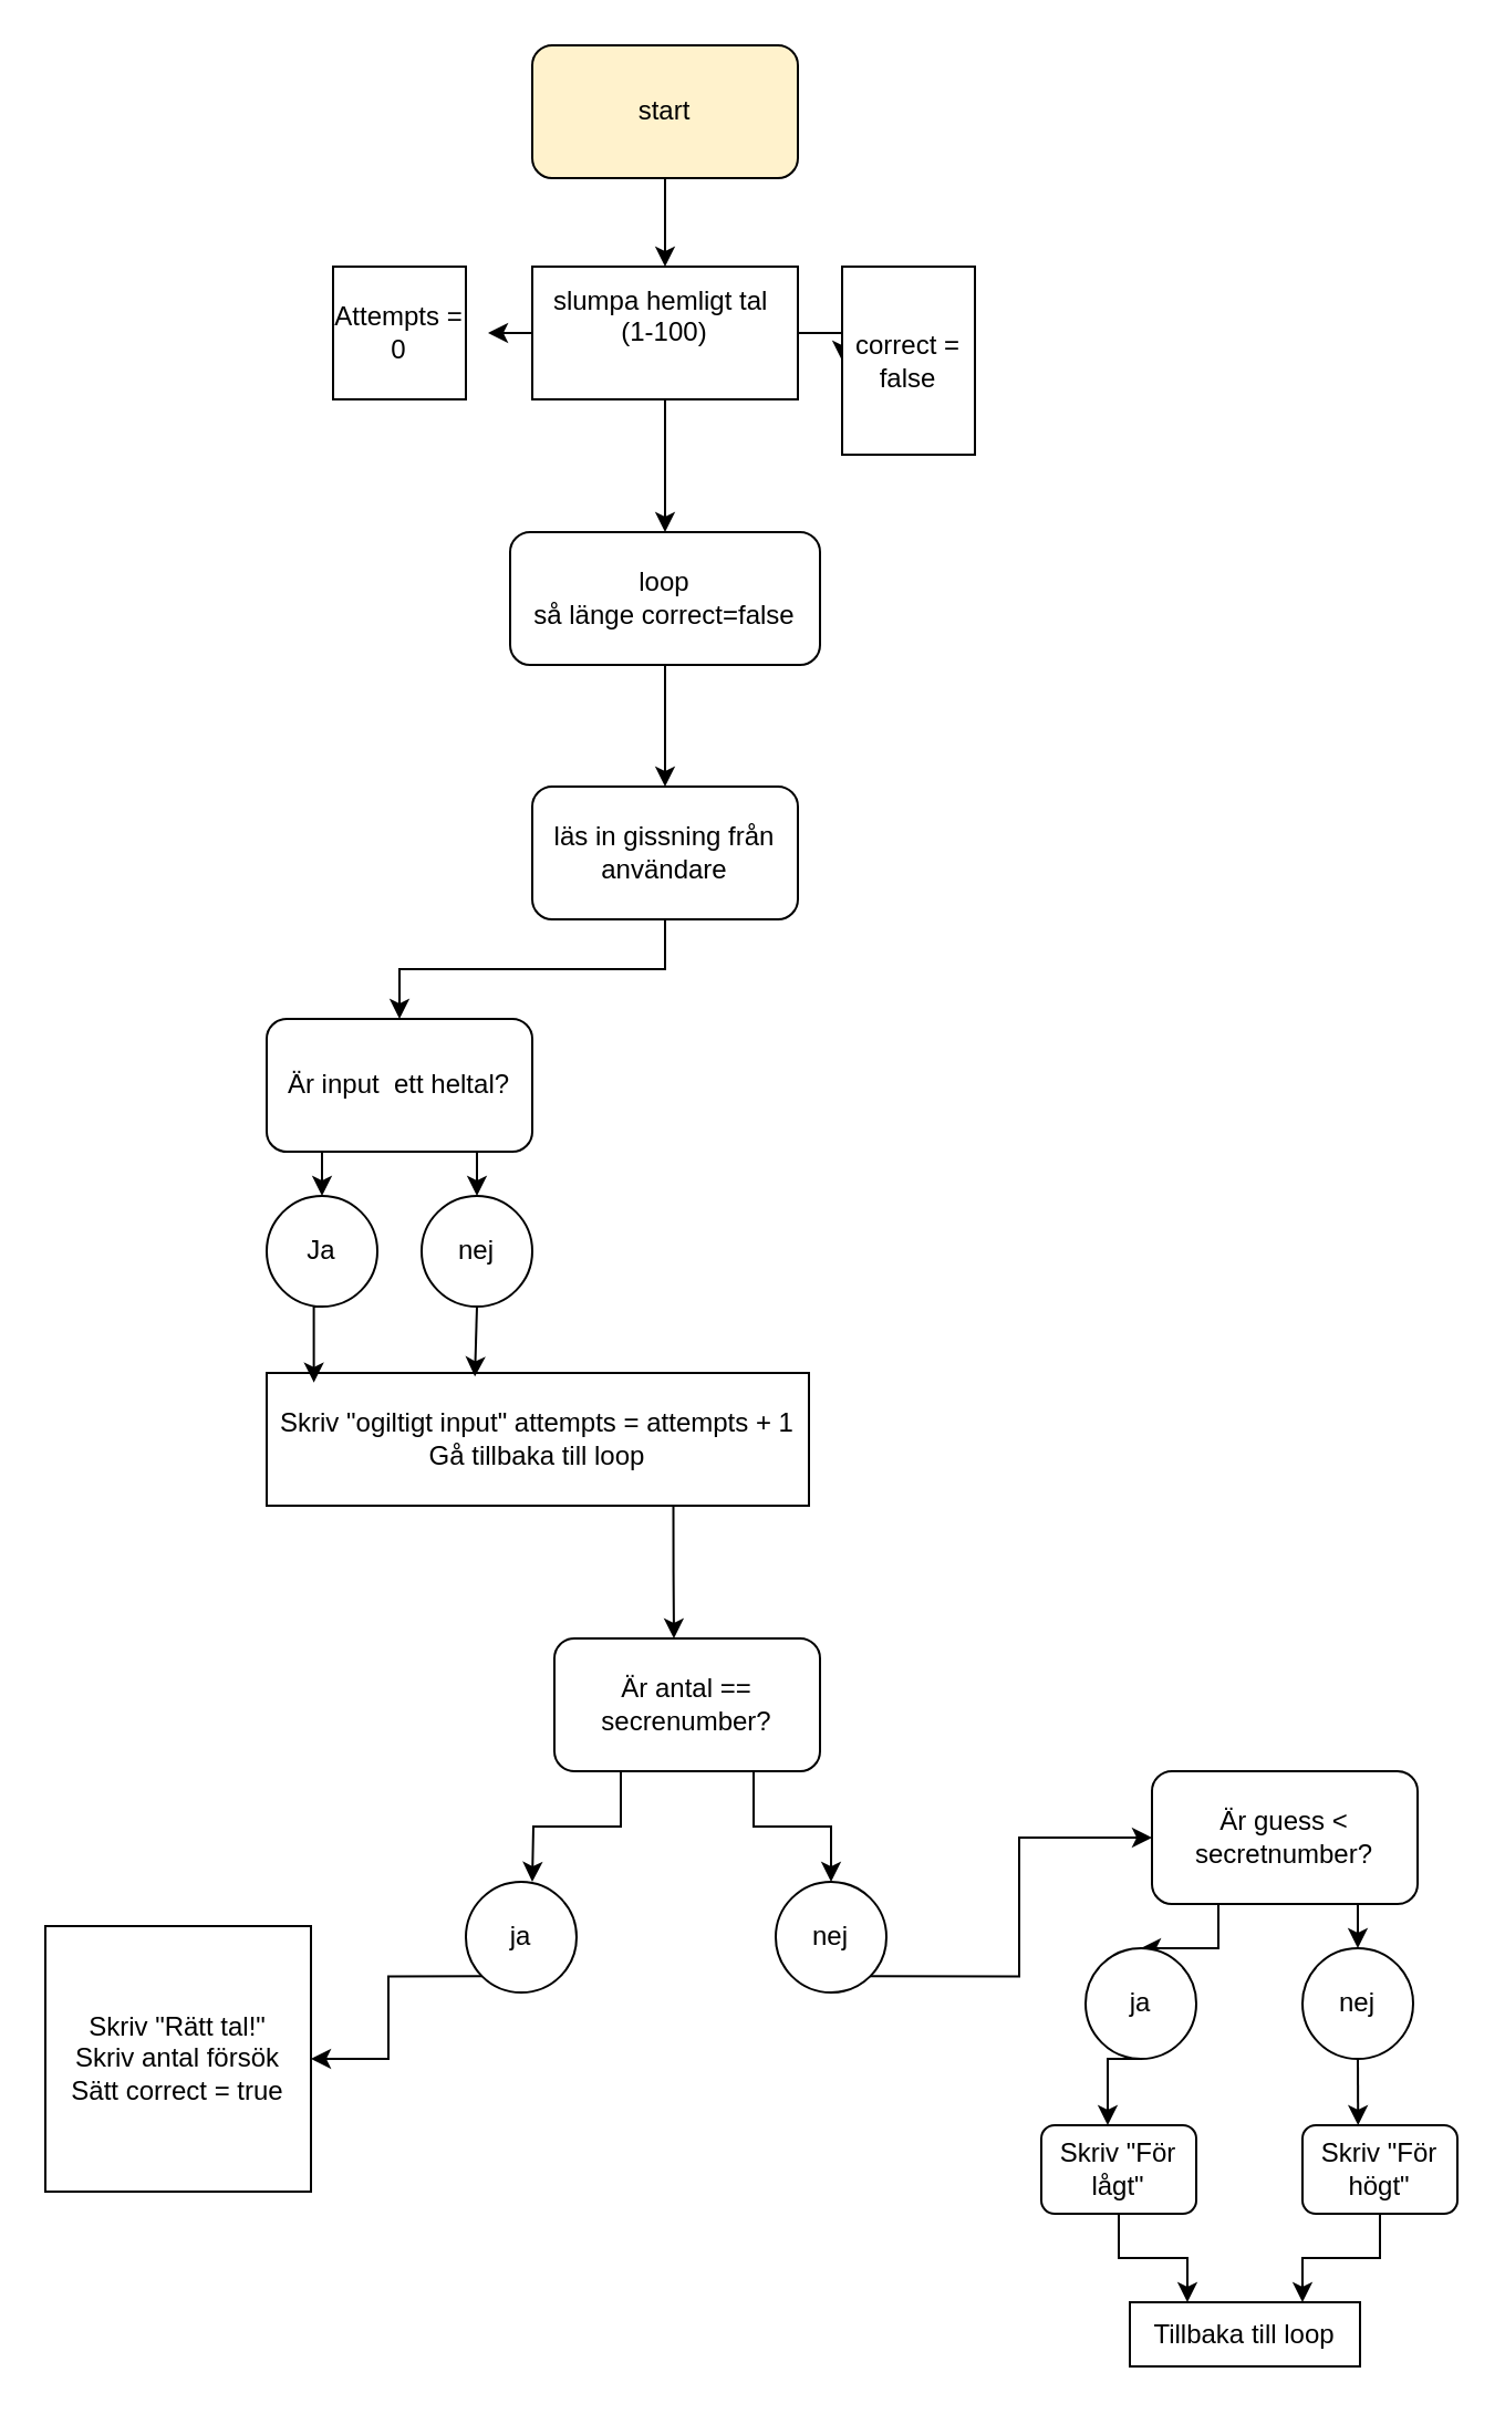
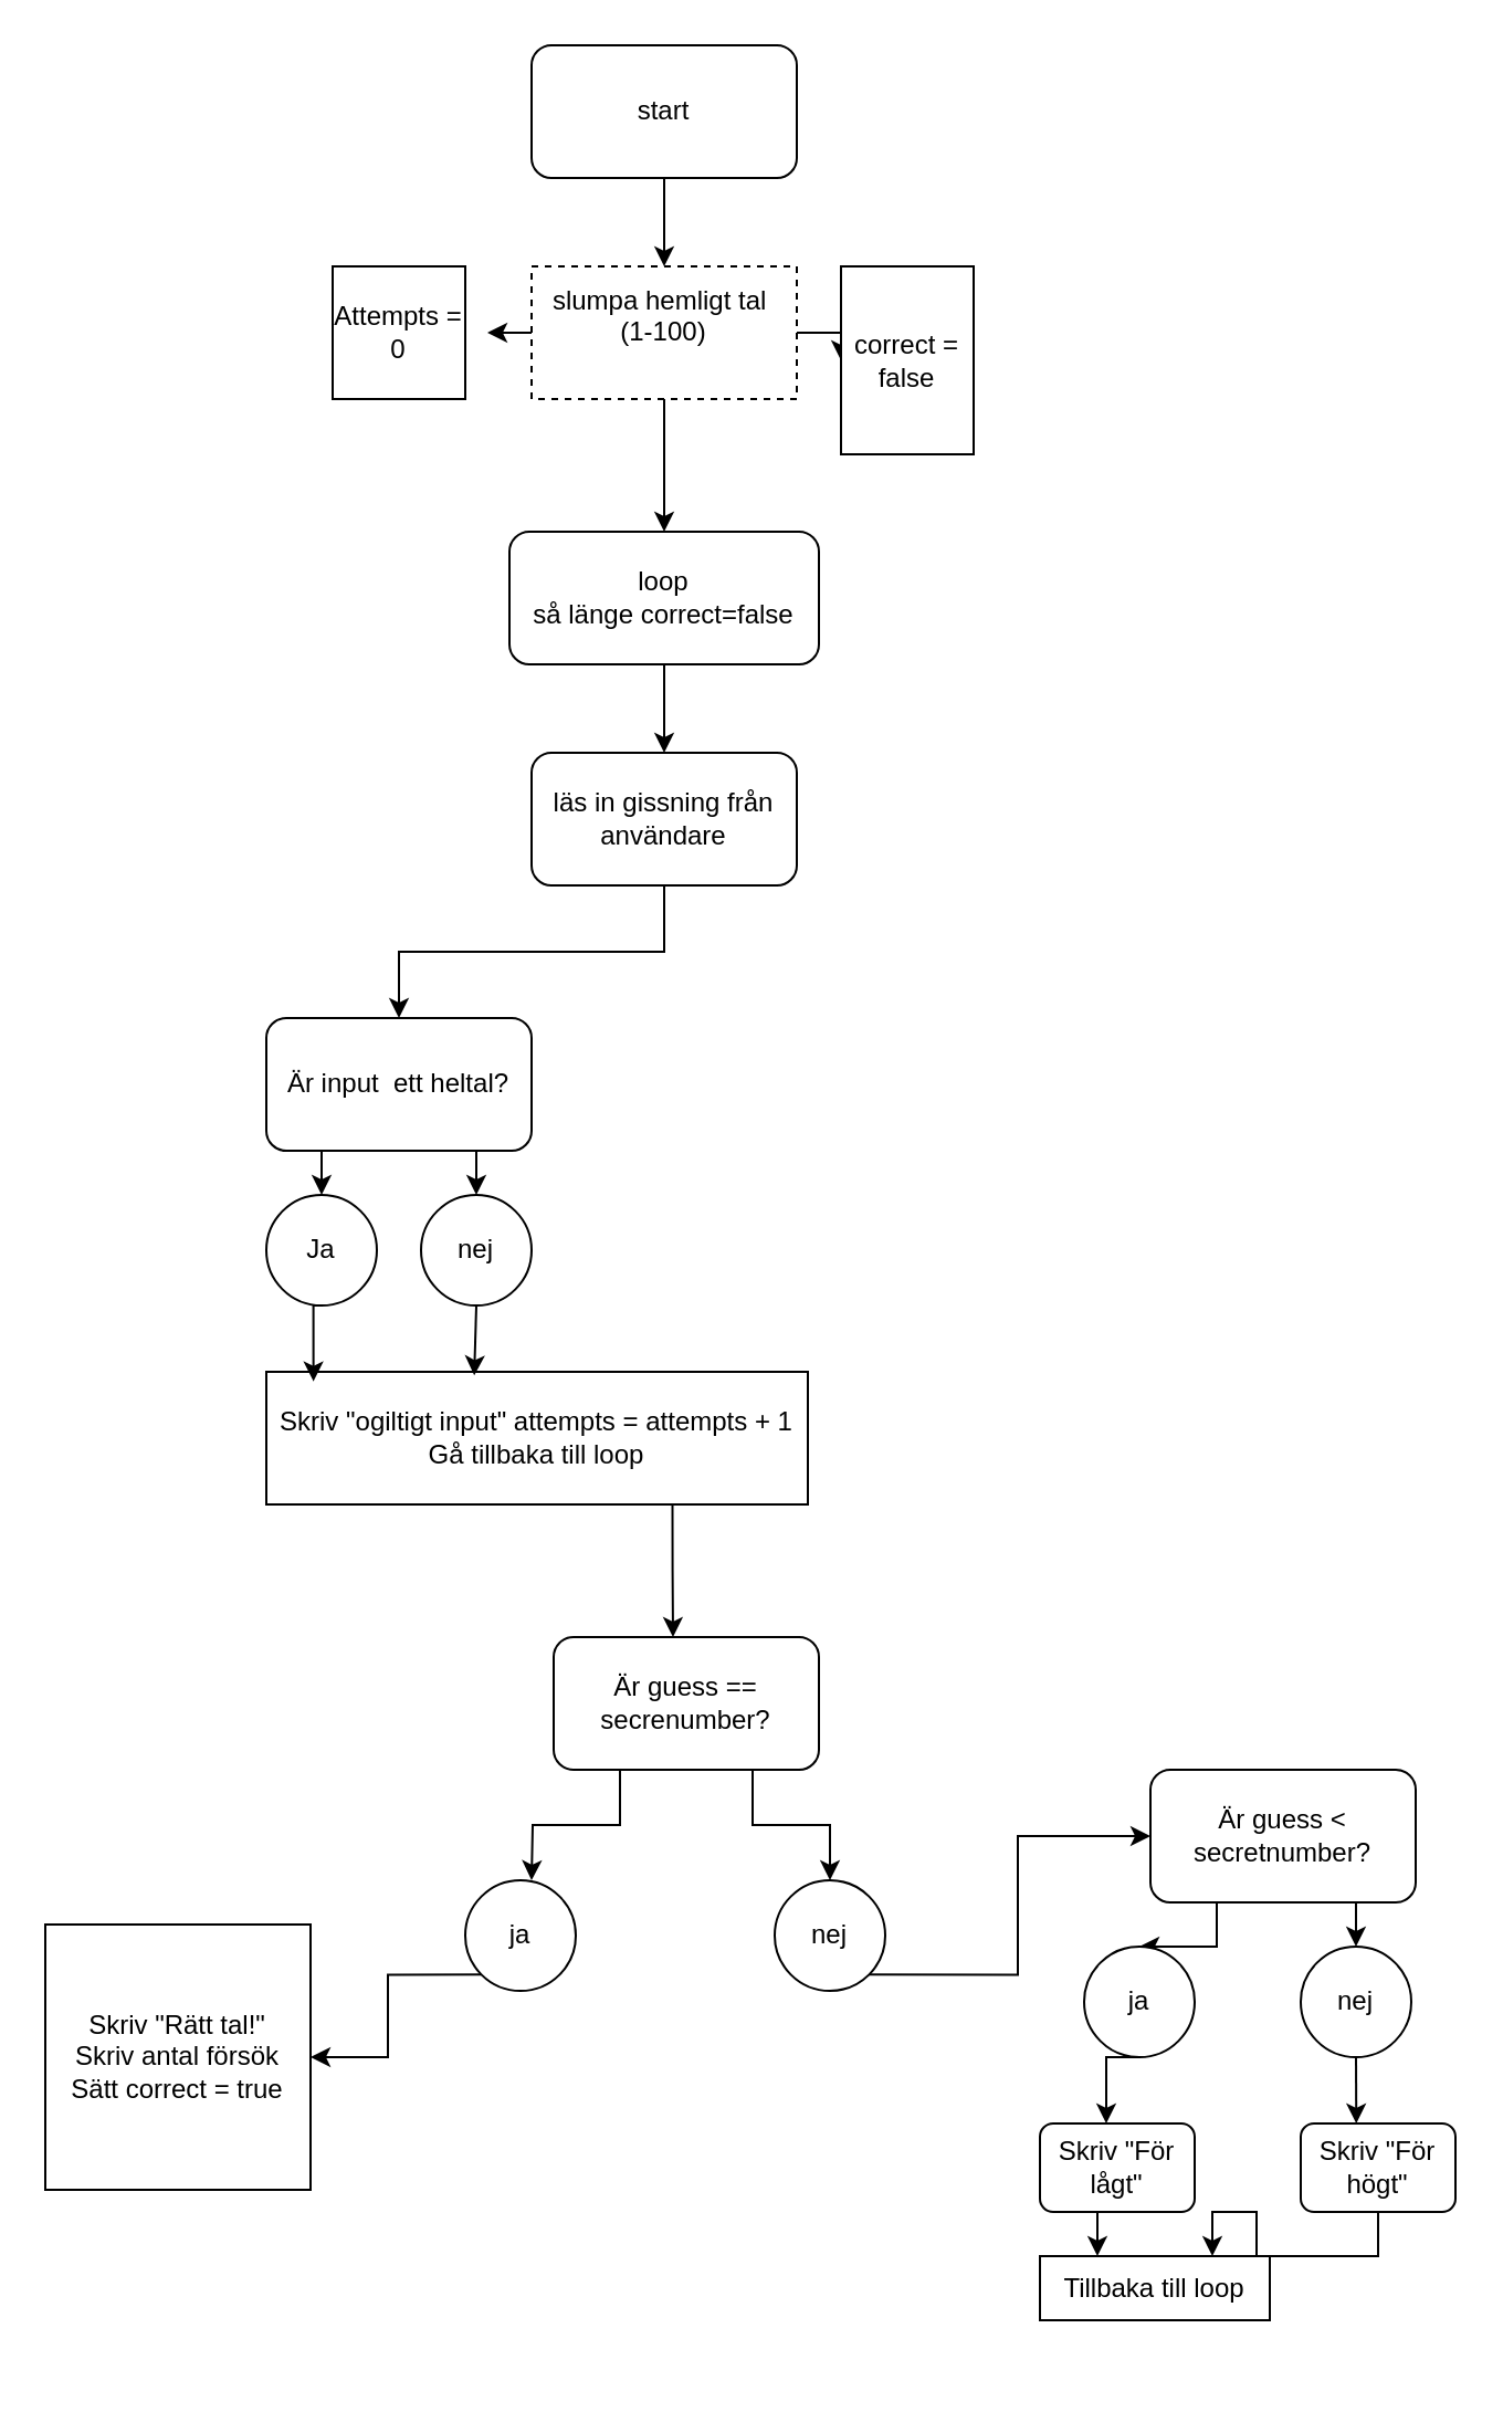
  <mxCell id="0" />
  <mxCell id="1" parent="0" />
  <mxCell id="2" style="edgeStyle=orthogonalEdgeStyle;rounded=0;orthogonalLoop=1;jettySize=auto;html=1;" edge="1" parent="1" source="3" target="7"><mxGeometry relative="1" as="geometry"><mxPoint x="300" y="150" as="targetPoint" /></mxGeometry></mxCell>
- <mxCell id="3" value="start" style="rounded=1;whiteSpace=wrap;html=1;fillColor=#fff2cc;" vertex="1" parent="1"><mxGeometry x="240" y="20" width="120" height="60" as="geometry" /></mxCell>
+ <mxCell id="3" value="start" style="rounded=1;whiteSpace=wrap;html=1;" vertex="1" parent="1"><mxGeometry x="240" y="20" width="120" height="60" as="geometry" /></mxCell>
  <mxCell id="4" style="edgeStyle=orthogonalEdgeStyle;rounded=0;orthogonalLoop=1;jettySize=auto;html=1;" edge="1" parent="1" source="7"><mxGeometry relative="1" as="geometry"><mxPoint x="220" y="150" as="targetPoint" /></mxGeometry></mxCell>
  <mxCell id="5" style="edgeStyle=orthogonalEdgeStyle;rounded=0;orthogonalLoop=1;jettySize=auto;html=1;" edge="1" parent="1" source="7" target="9"><mxGeometry relative="1" as="geometry"><mxPoint x="390" y="150" as="targetPoint" /></mxGeometry></mxCell>
  <mxCell id="6" style="edgeStyle=orthogonalEdgeStyle;rounded=0;orthogonalLoop=1;jettySize=auto;html=1;" edge="1" parent="1" source="7" target="11"><mxGeometry relative="1" as="geometry"><mxPoint x="300" y="230" as="targetPoint" /></mxGeometry></mxCell>
- <mxCell id="7" value="slumpa hemligt tal&amp;nbsp;&lt;div&gt;(1-100)&lt;/div&gt;&lt;div&gt;&lt;br&gt;&lt;/div&gt;" style="rounded=0;whiteSpace=wrap;html=1;" vertex="1" parent="1"><mxGeometry x="240" y="120" width="120" height="60" as="geometry" /></mxCell>
+ <mxCell id="7" value="slumpa hemligt tal&amp;nbsp;&lt;div&gt;(1-100)&lt;/div&gt;&lt;div&gt;&lt;br&gt;&lt;/div&gt;" style="rounded=0;whiteSpace=wrap;html=1;dashed=1;" vertex="1" parent="1"><mxGeometry x="240" y="120" width="120" height="60" as="geometry" /></mxCell>
  <mxCell id="8" value="Attempts = 0" style="whiteSpace=wrap;html=1;aspect=fixed;" vertex="1" parent="1"><mxGeometry x="150" y="120" width="60" height="60" as="geometry" /></mxCell>
  <mxCell id="9" value="correct = false" style="whiteSpace=wrap;html=1;aspect=fixed;" vertex="1" parent="1"><mxGeometry x="380" y="120" width="60" height="85" as="geometry" /></mxCell>
  <mxCell id="10" style="edgeStyle=orthogonalEdgeStyle;rounded=0;orthogonalLoop=1;jettySize=auto;html=1;" edge="1" parent="1" source="11" target="13"><mxGeometry relative="1" as="geometry"><mxPoint x="300" y="340" as="targetPoint" /></mxGeometry></mxCell>
  <mxCell id="11" value="loop&lt;div&gt;så länge correct=false&lt;/div&gt;" style="rounded=1;whiteSpace=wrap;html=1;" vertex="1" parent="1"><mxGeometry x="230" y="240" width="140" height="60" as="geometry" /></mxCell>
  <mxCell id="12" style="edgeStyle=orthogonalEdgeStyle;rounded=0;orthogonalLoop=1;jettySize=auto;html=1;" edge="1" parent="1" source="13" target="17"><mxGeometry relative="1" as="geometry"><mxPoint x="180" y="490" as="targetPoint" /></mxGeometry></mxCell>
- <mxCell id="13" value="läs in gissning från&lt;div&gt;användare&lt;/div&gt;" style="rounded=1;whiteSpace=wrap;html=1;" vertex="1" parent="1"><mxGeometry x="240" y="355" width="120" height="60" as="geometry" /></mxCell>
+ <mxCell id="13" value="läs in gissning från&lt;div&gt;användare&lt;/div&gt;" style="rounded=1;whiteSpace=wrap;html=1;" vertex="1" parent="1"><mxGeometry x="240" y="340" width="120" height="60" as="geometry" /></mxCell>
  <mxCell id="14" style="edgeStyle=orthogonalEdgeStyle;rounded=0;orthogonalLoop=1;jettySize=auto;html=1;exitX=0.75;exitY=1;exitDx=0;exitDy=0;" edge="1" parent="1" source="17"><mxGeometry relative="1" as="geometry"><mxPoint x="210" y="510" as="targetPoint" /></mxGeometry></mxCell>
  <mxCell id="15" style="edgeStyle=orthogonalEdgeStyle;rounded=0;orthogonalLoop=1;jettySize=auto;html=1;exitX=0.75;exitY=1;exitDx=0;exitDy=0;entryX=0.5;entryY=0;entryDx=0;entryDy=0;" edge="1" parent="1" source="17" target="19"><mxGeometry relative="1" as="geometry" /></mxCell>
  <mxCell id="16" style="edgeStyle=orthogonalEdgeStyle;rounded=0;orthogonalLoop=1;jettySize=auto;html=1;exitX=0.25;exitY=1;exitDx=0;exitDy=0;entryX=0.5;entryY=0;entryDx=0;entryDy=0;" edge="1" parent="1" source="17" target="18"><mxGeometry relative="1" as="geometry" /></mxCell>
  <mxCell id="17" value="Är input&amp;nbsp; ett heltal?" style="rounded=1;whiteSpace=wrap;html=1;" vertex="1" parent="1"><mxGeometry x="120" y="460" width="120" height="60" as="geometry" /></mxCell>
  <mxCell id="18" value="Ja" style="ellipse;whiteSpace=wrap;html=1;" vertex="1" parent="1"><mxGeometry x="120" y="540" width="50" height="50" as="geometry" /></mxCell>
  <mxCell id="19" value="nej" style="ellipse;whiteSpace=wrap;html=1;" vertex="1" parent="1"><mxGeometry x="190" y="540" width="50" height="50" as="geometry" /></mxCell>
  <mxCell id="20" style="edgeStyle=orthogonalEdgeStyle;rounded=0;orthogonalLoop=1;jettySize=auto;html=1;exitX=0.75;exitY=1;exitDx=0;exitDy=0;" edge="1" parent="1" source="21"><mxGeometry relative="1" as="geometry"><mxPoint x="304" y="740" as="targetPoint" /></mxGeometry></mxCell>
  <mxCell id="21" value="Skriv &quot;ogiltigt input&quot; attempts = attempts + 1&lt;div&gt;Gå tillbaka till loop&lt;/div&gt;" style="rounded=0;whiteSpace=wrap;html=1;" vertex="1" parent="1"><mxGeometry x="120" y="620" width="245" height="60" as="geometry" /></mxCell>
  <mxCell id="22" style="edgeStyle=orthogonalEdgeStyle;rounded=0;orthogonalLoop=1;jettySize=auto;html=1;exitX=0.5;exitY=1;exitDx=0;exitDy=0;entryX=0.087;entryY=0.072;entryDx=0;entryDy=0;entryPerimeter=0;" edge="1" parent="1" source="18" target="21"><mxGeometry relative="1" as="geometry" /></mxCell>
  <mxCell id="23" style="edgeStyle=orthogonalEdgeStyle;rounded=0;orthogonalLoop=1;jettySize=auto;html=1;exitX=0.5;exitY=1;exitDx=0;exitDy=0;entryX=0.384;entryY=0.028;entryDx=0;entryDy=0;entryPerimeter=0;" edge="1" parent="1" source="19" target="21"><mxGeometry relative="1" as="geometry" /></mxCell>
  <mxCell id="24" style="edgeStyle=orthogonalEdgeStyle;rounded=0;orthogonalLoop=1;jettySize=auto;html=1;exitX=0.25;exitY=1;exitDx=0;exitDy=0;" edge="1" parent="1" source="26"><mxGeometry relative="1" as="geometry"><mxPoint x="240" y="850" as="targetPoint" /></mxGeometry></mxCell>
  <mxCell id="25" style="edgeStyle=orthogonalEdgeStyle;rounded=0;orthogonalLoop=1;jettySize=auto;html=1;exitX=0.75;exitY=1;exitDx=0;exitDy=0;entryX=0.5;entryY=0;entryDx=0;entryDy=0;" edge="1" parent="1" source="26" target="31"><mxGeometry relative="1" as="geometry" /></mxCell>
- <mxCell id="26" value="Är antal == secrenumber?" style="rounded=1;whiteSpace=wrap;html=1;" vertex="1" parent="1"><mxGeometry x="250" y="740" width="120" height="60" as="geometry" /></mxCell>
+ <mxCell id="26" value="Är guess == secrenumber?" style="rounded=1;whiteSpace=wrap;html=1;" vertex="1" parent="1"><mxGeometry x="250" y="740" width="120" height="60" as="geometry" /></mxCell>
  <mxCell id="27" style="edgeStyle=orthogonalEdgeStyle;rounded=0;orthogonalLoop=1;jettySize=auto;html=1;exitX=0;exitY=1;exitDx=0;exitDy=0;" edge="1" parent="1" source="28" target="29"><mxGeometry relative="1" as="geometry"><mxPoint x="160" y="900" as="targetPoint" /></mxGeometry></mxCell>
  <mxCell id="28" value="ja" style="ellipse;whiteSpace=wrap;html=1;" vertex="1" parent="1"><mxGeometry x="210" y="850" width="50" height="50" as="geometry" /></mxCell>
  <mxCell id="29" value="Skriv &quot;Rätt tal!&quot;&lt;div&gt;Skriv antal försök&lt;/div&gt;&lt;div&gt;Sätt correct = true&lt;/div&gt;" style="whiteSpace=wrap;html=1;aspect=fixed;" vertex="1" parent="1"><mxGeometry x="20" y="870" width="120" height="120" as="geometry" /></mxCell>
  <mxCell id="30" style="edgeStyle=orthogonalEdgeStyle;rounded=0;orthogonalLoop=1;jettySize=auto;html=1;exitX=1;exitY=1;exitDx=0;exitDy=0;" edge="1" parent="1" source="31" target="34"><mxGeometry relative="1" as="geometry" /></mxCell>
  <mxCell id="31" value="nej" style="ellipse;whiteSpace=wrap;html=1;" vertex="1" parent="1"><mxGeometry x="350" y="850" width="50" height="50" as="geometry" /></mxCell>
  <mxCell id="32" style="edgeStyle=orthogonalEdgeStyle;rounded=0;orthogonalLoop=1;jettySize=auto;html=1;exitX=0.75;exitY=1;exitDx=0;exitDy=0;entryX=0.5;entryY=0;entryDx=0;entryDy=0;" edge="1" parent="1" source="34" target="37"><mxGeometry relative="1" as="geometry" /></mxCell>
  <mxCell id="33" style="edgeStyle=orthogonalEdgeStyle;rounded=0;orthogonalLoop=1;jettySize=auto;html=1;exitX=0.25;exitY=1;exitDx=0;exitDy=0;entryX=0.5;entryY=0;entryDx=0;entryDy=0;" edge="1" parent="1" source="34" target="36"><mxGeometry relative="1" as="geometry" /></mxCell>
  <mxCell id="34" value="Är guess &amp;lt; secretnumber?" style="rounded=1;whiteSpace=wrap;html=1;" vertex="1" parent="1"><mxGeometry x="520" y="800" width="120" height="60" as="geometry" /></mxCell>
  <mxCell id="35" style="edgeStyle=orthogonalEdgeStyle;rounded=0;orthogonalLoop=1;jettySize=auto;html=1;exitX=0.5;exitY=1;exitDx=0;exitDy=0;" edge="1" parent="1" source="36"><mxGeometry relative="1" as="geometry"><mxPoint x="500" y="960" as="targetPoint" /></mxGeometry></mxCell>
  <mxCell id="36" value="ja" style="ellipse;whiteSpace=wrap;html=1;" vertex="1" parent="1"><mxGeometry x="490" y="880" width="50" height="50" as="geometry" /></mxCell>
  <mxCell id="37" value="nej" style="ellipse;whiteSpace=wrap;html=1;" vertex="1" parent="1"><mxGeometry x="588" y="880" width="50" height="50" as="geometry" /></mxCell>
  <mxCell id="38" style="edgeStyle=orthogonalEdgeStyle;rounded=0;orthogonalLoop=1;jettySize=auto;html=1;exitX=0.5;exitY=1;exitDx=0;exitDy=0;entryX=0.25;entryY=0;entryDx=0;entryDy=0;" edge="1" parent="1" source="39" target="43"><mxGeometry relative="1" as="geometry" /></mxCell>
  <mxCell id="39" value="Skriv &quot;För lågt&quot;" style="rounded=1;whiteSpace=wrap;html=1;" vertex="1" parent="1"><mxGeometry x="470" y="960" width="70" height="40" as="geometry" /></mxCell>
  <mxCell id="40" style="edgeStyle=orthogonalEdgeStyle;rounded=0;orthogonalLoop=1;jettySize=auto;html=1;exitX=0.5;exitY=1;exitDx=0;exitDy=0;entryX=0.75;entryY=0;entryDx=0;entryDy=0;" edge="1" parent="1" source="41" target="43"><mxGeometry relative="1" as="geometry" /></mxCell>
  <mxCell id="41" value="Skriv &quot;För högt&quot;" style="rounded=1;whiteSpace=wrap;html=1;" vertex="1" parent="1"><mxGeometry x="588" y="960" width="70" height="40" as="geometry" /></mxCell>
  <mxCell id="42" style="edgeStyle=orthogonalEdgeStyle;rounded=0;orthogonalLoop=1;jettySize=auto;html=1;exitX=0.5;exitY=1;exitDx=0;exitDy=0;entryX=0.359;entryY=0;entryDx=0;entryDy=0;entryPerimeter=0;" edge="1" parent="1" source="37" target="41"><mxGeometry relative="1" as="geometry" /></mxCell>
- <mxCell id="43" value="Tillbaka till loop" style="rounded=0;whiteSpace=wrap;html=1;" vertex="1" parent="1"><mxGeometry x="510" y="1040" width="104" height="29" as="geometry" /></mxCell>
+ <mxCell id="43" value="Tillbaka till loop" style="rounded=0;whiteSpace=wrap;html=1;" vertex="1" parent="1"><mxGeometry x="470" y="1020" width="104" height="29" as="geometry" /></mxCell>
  <mxCell id="44" style="edgeStyle=orthogonalEdgeStyle;rounded=0;orthogonalLoop=1;jettySize=auto;html=1;exitX=0.5;exitY=1;exitDx=0;exitDy=0;" edge="1" parent="1" source="8" target="8"><mxGeometry relative="1" as="geometry" /></mxCell>
